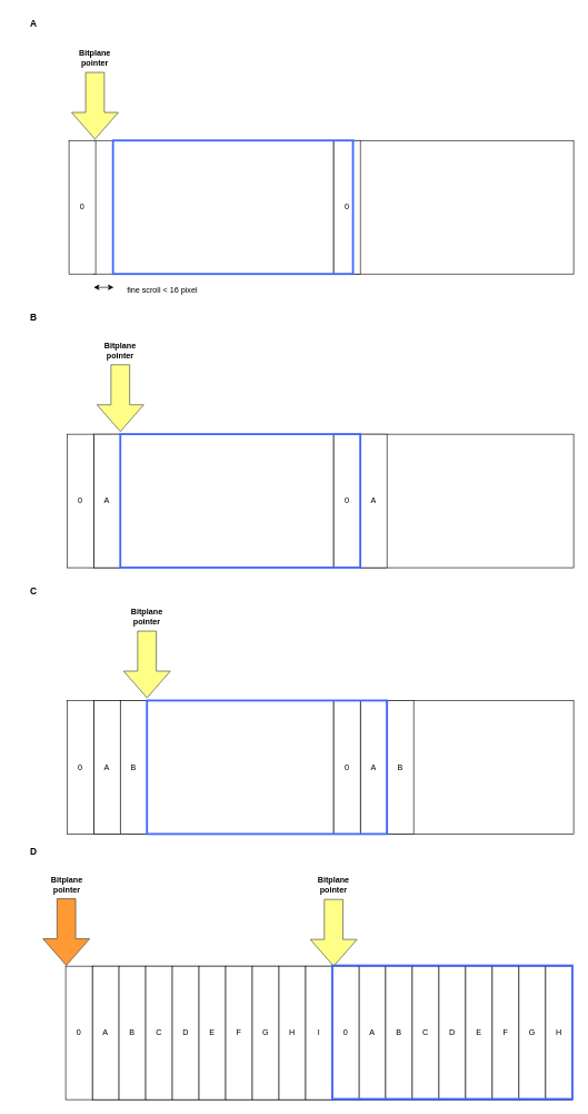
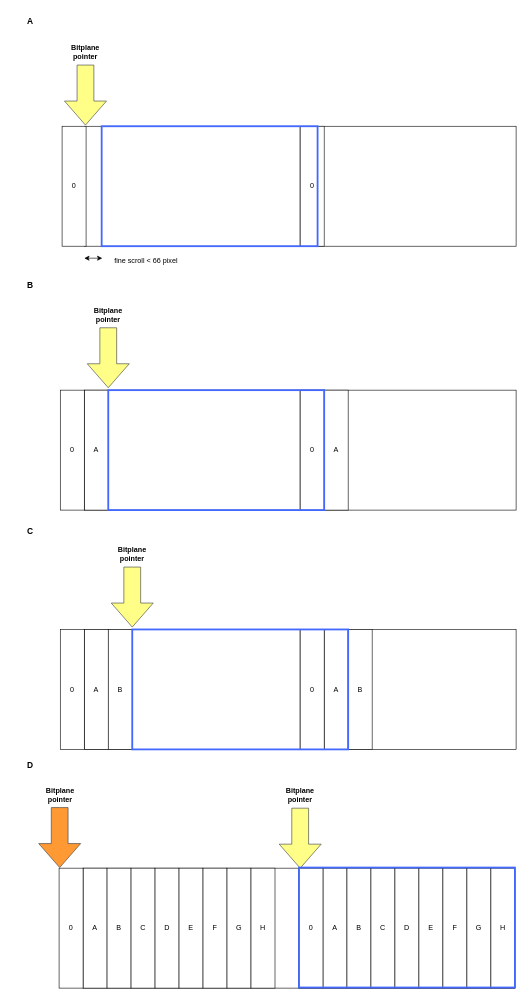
  <mxCell id="0" />
  <mxCell id="1" parent="0" />
  <mxCell id="2" value="" style="rounded=0;whiteSpace=wrap;html=1;" vertex="1" parent="1"><mxGeometry x="140" y="650" width="360" height="200" as="geometry" /></mxCell>
  <mxCell id="3" value="" style="rounded=0;whiteSpace=wrap;html=1;" vertex="1" parent="1"><mxGeometry x="500" y="650" width="360" height="200" as="geometry" /></mxCell>
  <mxCell id="4" value="A" style="rounded=0;whiteSpace=wrap;html=1;" vertex="1" parent="1"><mxGeometry x="140" y="650" width="40" height="200" as="geometry" /></mxCell>
  <mxCell id="5" value="A" style="rounded=0;whiteSpace=wrap;html=1;" vertex="1" parent="1"><mxGeometry x="540" y="650" width="40" height="200" as="geometry" /></mxCell>
  <mxCell id="6" value="" style="rounded=0;whiteSpace=wrap;html=1;" vertex="1" parent="1"><mxGeometry x="138" y="1447" width="360" height="200" as="geometry" /></mxCell>
  <mxCell id="7" value="" style="rounded=0;whiteSpace=wrap;html=1;" vertex="1" parent="1"><mxGeometry x="498" y="1447" width="360" height="200" as="geometry" /></mxCell>
  <mxCell id="8" value="A" style="rounded=0;whiteSpace=wrap;html=1;" vertex="1" parent="1"><mxGeometry x="138" y="1447" width="40" height="200" as="geometry" /></mxCell>
  <mxCell id="9" value="A" style="rounded=0;whiteSpace=wrap;html=1;" vertex="1" parent="1"><mxGeometry x="538" y="1447" width="40" height="200" as="geometry" /></mxCell>
  <mxCell id="10" value="" style="group" vertex="1" connectable="0" parent="1"><mxGeometry x="465" y="1311" width="70" height="136" as="geometry" /></mxCell>
  <mxCell id="11" value="" style="html=1;shadow=0;dashed=0;align=center;verticalAlign=middle;shape=mxgraph.arrows2.arrow;dy=0.6;dx=40;direction=south;notch=0;aspect=fixed;fillColor=#ffff88;strokeColor=#36393d;" vertex="1" parent="10"><mxGeometry y="36" width="70" height="100" as="geometry" /></mxCell>
  <mxCell id="12" value="&lt;b&gt;Bitplane pointer&lt;/b&gt;" style="text;html=1;align=center;verticalAlign=middle;whiteSpace=wrap;rounded=0;" vertex="1" parent="10"><mxGeometry x="5" width="60" height="30" as="geometry" /></mxCell>
  <mxCell id="13" value="" style="group" vertex="1" connectable="0" parent="1"><mxGeometry x="145" y="510" width="70" height="136" as="geometry" /></mxCell>
  <mxCell id="14" value="" style="html=1;shadow=0;dashed=0;align=center;verticalAlign=middle;shape=mxgraph.arrows2.arrow;dy=0.6;dx=40;direction=south;notch=0;aspect=fixed;fillColor=#ffff88;strokeColor=#36393d;" vertex="1" parent="13"><mxGeometry y="36" width="70" height="100" as="geometry" /></mxCell>
  <mxCell id="15" value="&lt;b&gt;Bitplane pointer&lt;/b&gt;" style="text;html=1;align=center;verticalAlign=middle;whiteSpace=wrap;rounded=0;" vertex="1" parent="13"><mxGeometry x="5" width="60" height="30" as="geometry" /></mxCell>
  <mxCell id="16" value="B" style="rounded=0;whiteSpace=wrap;html=1;" vertex="1" parent="1"><mxGeometry x="178" y="1447" width="40" height="200" as="geometry" /></mxCell>
  <mxCell id="17" value="B" style="rounded=0;whiteSpace=wrap;html=1;" vertex="1" parent="1"><mxGeometry x="578" y="1447" width="40" height="200" as="geometry" /></mxCell>
  <mxCell id="18" value="C" style="rounded=0;whiteSpace=wrap;html=1;" vertex="1" parent="1"><mxGeometry x="218" y="1447" width="40" height="200" as="geometry" /></mxCell>
  <mxCell id="19" value="C" style="rounded=0;whiteSpace=wrap;html=1;" vertex="1" parent="1"><mxGeometry x="618" y="1447" width="40" height="200" as="geometry" /></mxCell>
  <mxCell id="20" value="D" style="rounded=0;whiteSpace=wrap;html=1;" vertex="1" parent="1"><mxGeometry x="258" y="1447" width="40" height="200" as="geometry" /></mxCell>
  <mxCell id="21" value="D" style="rounded=0;whiteSpace=wrap;html=1;" vertex="1" parent="1"><mxGeometry x="658" y="1447" width="40" height="200" as="geometry" /></mxCell>
  <mxCell id="22" value="E" style="rounded=0;whiteSpace=wrap;html=1;" vertex="1" parent="1"><mxGeometry x="298" y="1447" width="40" height="200" as="geometry" /></mxCell>
  <mxCell id="23" value="E" style="rounded=0;whiteSpace=wrap;html=1;" vertex="1" parent="1"><mxGeometry x="698" y="1447" width="40" height="200" as="geometry" /></mxCell>
  <mxCell id="24" value="F" style="rounded=0;whiteSpace=wrap;html=1;" vertex="1" parent="1"><mxGeometry x="338" y="1447" width="40" height="200" as="geometry" /></mxCell>
  <mxCell id="25" value="F" style="rounded=0;whiteSpace=wrap;html=1;" vertex="1" parent="1"><mxGeometry x="738" y="1447" width="40" height="200" as="geometry" /></mxCell>
  <mxCell id="26" value="G" style="rounded=0;whiteSpace=wrap;html=1;" vertex="1" parent="1"><mxGeometry x="378" y="1447" width="40" height="200" as="geometry" /></mxCell>
  <mxCell id="27" value="G" style="rounded=0;whiteSpace=wrap;html=1;" vertex="1" parent="1"><mxGeometry x="778" y="1447" width="40" height="200" as="geometry" /></mxCell>
  <mxCell id="28" value="H" style="rounded=0;whiteSpace=wrap;html=1;" vertex="1" parent="1"><mxGeometry x="418" y="1447" width="40" height="200" as="geometry" /></mxCell>
  <mxCell id="29" value="H" style="rounded=0;whiteSpace=wrap;html=1;" vertex="1" parent="1"><mxGeometry x="818" y="1447" width="40" height="200" as="geometry" /></mxCell>
- <mxCell id="30" value="I" style="rounded=0;whiteSpace=wrap;html=1;" vertex="1" parent="1"><mxGeometry x="458" y="1447" width="40" height="200" as="geometry" /></mxCell>
  <mxCell id="31" value="" style="group;" vertex="1" connectable="0" parent="1"><mxGeometry x="65" y="1310" width="70" height="136" as="geometry" /></mxCell>
  <mxCell id="32" value="" style="html=1;shadow=0;dashed=0;align=center;verticalAlign=middle;shape=mxgraph.arrows2.arrow;dy=0.6;dx=40;direction=south;notch=0;aspect=fixed;fillColor=#FF9933;strokeColor=#36393d;" vertex="1" parent="31"><mxGeometry x="-1" y="36" width="70" height="100" as="geometry" /></mxCell>
  <mxCell id="33" value="&lt;b&gt;Bitplane pointer&lt;/b&gt;" style="text;html=1;align=center;verticalAlign=middle;whiteSpace=wrap;rounded=0;" vertex="1" parent="31"><mxGeometry x="5" width="60" height="30" as="geometry" /></mxCell>
  <mxCell id="34" value="" style="rounded=0;whiteSpace=wrap;html=1;" vertex="1" parent="1"><mxGeometry x="140" y="1049" width="360" height="200" as="geometry" /></mxCell>
  <mxCell id="35" value="" style="rounded=0;whiteSpace=wrap;html=1;" vertex="1" parent="1"><mxGeometry x="500" y="1049" width="360" height="200" as="geometry" /></mxCell>
  <mxCell id="36" value="A" style="rounded=0;whiteSpace=wrap;html=1;" vertex="1" parent="1"><mxGeometry x="140" y="1049" width="40" height="200" as="geometry" /></mxCell>
  <mxCell id="37" value="A" style="rounded=0;whiteSpace=wrap;html=1;" vertex="1" parent="1"><mxGeometry x="540" y="1049" width="40" height="200" as="geometry" /></mxCell>
  <mxCell id="38" value="" style="group" vertex="1" connectable="0" parent="1"><mxGeometry x="185" y="909" width="70" height="136" as="geometry" /></mxCell>
  <mxCell id="39" value="" style="html=1;shadow=0;dashed=0;align=center;verticalAlign=middle;shape=mxgraph.arrows2.arrow;dy=0.6;dx=40;direction=south;notch=0;aspect=fixed;fillColor=#ffff88;strokeColor=#36393d;" vertex="1" parent="38"><mxGeometry y="36" width="70" height="100" as="geometry" /></mxCell>
  <mxCell id="40" value="&lt;b&gt;Bitplane pointer&lt;/b&gt;" style="text;html=1;align=center;verticalAlign=middle;whiteSpace=wrap;rounded=0;" vertex="1" parent="38"><mxGeometry x="5" width="60" height="30" as="geometry" /></mxCell>
  <mxCell id="41" value="B" style="rounded=0;whiteSpace=wrap;html=1;" vertex="1" parent="1"><mxGeometry x="180" y="1049" width="40" height="200" as="geometry" /></mxCell>
  <mxCell id="42" value="B" style="rounded=0;whiteSpace=wrap;html=1;" vertex="1" parent="1"><mxGeometry x="580" y="1049" width="40" height="200" as="geometry" /></mxCell>
  <mxCell id="43" value="&lt;b&gt;&lt;font style=&quot;font-size: 14px;&quot;&gt;B&lt;/font&gt;&lt;/b&gt;" style="text;html=1;align=center;verticalAlign=middle;whiteSpace=wrap;rounded=0;" vertex="1" parent="1"><mxGeometry x="20" y="460" width="60" height="30" as="geometry" /></mxCell>
  <mxCell id="44" value="&lt;b&gt;&lt;font style=&quot;font-size: 14px;&quot;&gt;C&lt;/font&gt;&lt;/b&gt;" style="text;html=1;align=center;verticalAlign=middle;whiteSpace=wrap;rounded=0;" vertex="1" parent="1"><mxGeometry x="20" y="870" width="60" height="30" as="geometry" /></mxCell>
  <mxCell id="45" value="&lt;b&gt;&lt;font style=&quot;font-size: 14px;&quot;&gt;D&lt;/font&gt;&lt;/b&gt;" style="text;html=1;align=center;verticalAlign=middle;whiteSpace=wrap;rounded=0;" vertex="1" parent="1"><mxGeometry x="20" y="1260" width="60" height="30" as="geometry" /></mxCell>
  <mxCell id="46" value="" style="rounded=0;whiteSpace=wrap;html=1;" vertex="1" parent="1"><mxGeometry x="140" y="210" width="360" height="200" as="geometry" /></mxCell>
  <mxCell id="47" value="" style="rounded=0;whiteSpace=wrap;html=1;" vertex="1" parent="1"><mxGeometry x="500" y="210" width="360" height="200" as="geometry" /></mxCell>
  <mxCell id="48" value="0" style="rounded=0;whiteSpace=wrap;html=1;" vertex="1" parent="1"><mxGeometry x="103" y="210" width="40" height="200" as="geometry" /></mxCell>
  <mxCell id="49" value="" style="group" vertex="1" connectable="0" parent="1"><mxGeometry x="107" y="72" width="70" height="136" as="geometry" /></mxCell>
  <mxCell id="50" value="" style="html=1;shadow=0;dashed=0;align=center;verticalAlign=middle;shape=mxgraph.arrows2.arrow;dy=0.6;dx=40;direction=south;notch=0;aspect=fixed;fillColor=#ffff88;strokeColor=#36393d;" vertex="1" parent="49"><mxGeometry y="36" width="70" height="100" as="geometry" /></mxCell>
  <mxCell id="51" value="&lt;b&gt;Bitplane pointer&lt;/b&gt;" style="text;html=1;align=center;verticalAlign=middle;whiteSpace=wrap;rounded=0;" vertex="1" parent="49"><mxGeometry x="5" width="60" height="30" as="geometry" /></mxCell>
  <mxCell id="52" value="&lt;b&gt;&lt;font style=&quot;font-size: 14px;&quot;&gt;A&lt;/font&gt;&lt;/b&gt;" style="text;html=1;align=center;verticalAlign=middle;whiteSpace=wrap;rounded=0;" vertex="1" parent="1"><mxGeometry x="20" y="20" width="60" height="30" as="geometry" /></mxCell>
  <mxCell id="53" value="0" style="rounded=0;whiteSpace=wrap;html=1;" vertex="1" parent="1"><mxGeometry x="500" y="210" width="40" height="200" as="geometry" /></mxCell>
  <mxCell id="54" value="" style="rounded=0;whiteSpace=wrap;html=1;strokeWidth=3;strokeColor=#4268FF;fillColor=none;" vertex="1" parent="1"><mxGeometry x="169" y="210" width="360" height="200" as="geometry" /></mxCell>
  <mxCell id="55" value="" style="endArrow=classic;startArrow=classic;html=1;rounded=0;" edge="1" parent="1"><mxGeometry width="50" height="50" relative="1" as="geometry"><mxPoint x="140" y="430" as="sourcePoint" /><mxPoint x="170" y="430" as="targetPoint" /></mxGeometry></mxCell>
- <mxCell id="56" value="&amp;nbsp;fine scroll &amp;lt; 16 pixel" style="text;html=1;align=center;verticalAlign=middle;whiteSpace=wrap;rounded=0;" vertex="1" parent="1"><mxGeometry x="173" y="420" width="137" height="30" as="geometry" /></mxCell>
+ <mxCell id="56" value="&amp;nbsp;fine scroll &amp;lt; 66 pixel" style="text;html=1;align=center;verticalAlign=middle;whiteSpace=wrap;rounded=0;" vertex="1" parent="1"><mxGeometry x="173" y="420" width="137" height="30" as="geometry" /></mxCell>
  <mxCell id="57" value="0" style="rounded=0;whiteSpace=wrap;html=1;" vertex="1" parent="1"><mxGeometry x="500" y="650" width="40" height="200" as="geometry" /></mxCell>
  <mxCell id="58" value="" style="rounded=0;whiteSpace=wrap;html=1;strokeWidth=3;strokeColor=#4268FF;fillColor=none;" vertex="1" parent="1"><mxGeometry x="180" y="650" width="360" height="200" as="geometry" /></mxCell>
  <mxCell id="59" value="0" style="rounded=0;whiteSpace=wrap;html=1;" vertex="1" parent="1"><mxGeometry x="500" y="1049" width="40" height="200" as="geometry" /></mxCell>
  <mxCell id="60" value="" style="rounded=0;whiteSpace=wrap;html=1;strokeWidth=3;strokeColor=#4268FF;fillColor=none;" vertex="1" parent="1"><mxGeometry x="220" y="1049" width="360" height="200" as="geometry" /></mxCell>
  <mxCell id="61" value="0" style="rounded=0;whiteSpace=wrap;html=1;" vertex="1" parent="1"><mxGeometry x="498" y="1447" width="40" height="200" as="geometry" /></mxCell>
  <mxCell id="62" value="0" style="rounded=0;whiteSpace=wrap;html=1;" vertex="1" parent="1"><mxGeometry x="100" y="650" width="40" height="200" as="geometry" /></mxCell>
  <mxCell id="63" value="0" style="rounded=0;whiteSpace=wrap;html=1;" vertex="1" parent="1"><mxGeometry x="100" y="1049" width="40" height="200" as="geometry" /></mxCell>
  <mxCell id="64" value="0" style="rounded=0;whiteSpace=wrap;html=1;" vertex="1" parent="1"><mxGeometry x="98" y="1447" width="40" height="200" as="geometry" /></mxCell>
  <mxCell id="65" value="" style="rounded=0;whiteSpace=wrap;html=1;strokeWidth=3;strokeColor=#4268FF;fillColor=none;" vertex="1" parent="1"><mxGeometry x="498" y="1446" width="360" height="200" as="geometry" /></mxCell>
